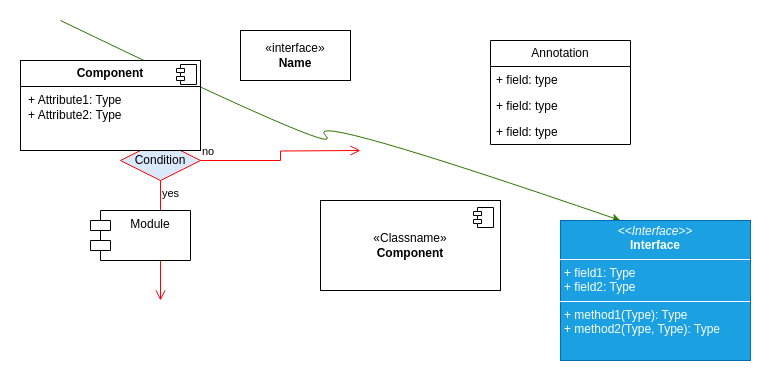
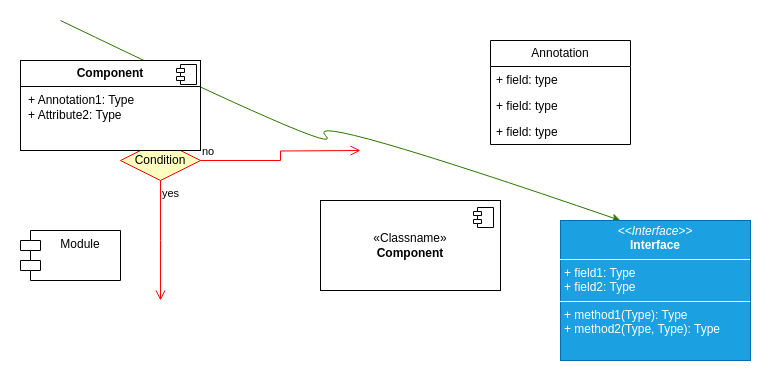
  <mxCell id="0" />
  <mxCell id="1" parent="0" />
  <mxCell id="2" value="" style="curved=1;endArrow=classic;html=1;rounded=0;fillColor=#60a917;strokeColor=#2D7600;" edge="1" parent="1"><mxGeometry width="50" height="50" relative="1" as="geometry"><mxPoint x="60" y="20" as="sourcePoint" /><mxPoint x="620" y="220" as="targetPoint" /><Array as="points"><mxPoint x="350" y="160" /><mxPoint x="300" y="110" /></Array></mxGeometry></mxCell>
- <mxCell id="3" value="Condition" style="rhombus;whiteSpace=wrap;html=1;fontColor=#000000;fillColor=#dae8fc;strokeColor=#ff0000;" vertex="1" parent="1"><mxGeometry x="120" y="140" width="80" height="40" as="geometry" /></mxCell>
+ <mxCell id="3" value="Condition" style="rhombus;whiteSpace=wrap;html=1;fontColor=#000000;fillColor=#ffffc0;strokeColor=#ff0000;" vertex="1" parent="1"><mxGeometry x="120" y="140" width="80" height="40" as="geometry" /></mxCell>
  <mxCell id="4" value="no" style="edgeStyle=orthogonalEdgeStyle;html=1;align=left;verticalAlign=bottom;endArrow=open;endSize=8;strokeColor=#ff0000;rounded=0;" edge="1" source="3" parent="1"><mxGeometry x="-1" relative="1" as="geometry"><mxPoint x="360" y="150" as="targetPoint" /></mxGeometry></mxCell>
  <mxCell id="5" value="yes" style="edgeStyle=orthogonalEdgeStyle;html=1;align=left;verticalAlign=top;endArrow=open;endSize=8;strokeColor=#ff0000;rounded=0;" edge="1" source="3" parent="1"><mxGeometry x="-1" relative="1" as="geometry"><mxPoint x="160" y="300" as="targetPoint" /></mxGeometry></mxCell>
  <mxCell id="6" value="Annotation" style="swimlane;fontStyle=0;childLayout=stackLayout;horizontal=1;startSize=26;fillColor=none;horizontalStack=0;resizeParent=1;resizeParentMax=0;resizeLast=0;collapsible=1;marginBottom=0;whiteSpace=wrap;html=1;" vertex="1" parent="1"><mxGeometry x="490" y="40" width="140" height="104" as="geometry" /></mxCell>
  <mxCell id="7" value="+ field: type" style="text;strokeColor=none;fillColor=none;align=left;verticalAlign=top;spacingLeft=4;spacingRight=4;overflow=hidden;rotatable=0;points=[[0,0.5],[1,0.5]];portConstraint=eastwest;whiteSpace=wrap;html=1;" vertex="1" parent="6"><mxGeometry y="26" width="140" height="26" as="geometry" /></mxCell>
  <mxCell id="8" value="+ field: type" style="text;strokeColor=none;fillColor=none;align=left;verticalAlign=top;spacingLeft=4;spacingRight=4;overflow=hidden;rotatable=0;points=[[0,0.5],[1,0.5]];portConstraint=eastwest;whiteSpace=wrap;html=1;" vertex="1" parent="6"><mxGeometry y="52" width="140" height="26" as="geometry" /></mxCell>
  <mxCell id="9" value="+ field: type" style="text;strokeColor=none;fillColor=none;align=left;verticalAlign=top;spacingLeft=4;spacingRight=4;overflow=hidden;rotatable=0;points=[[0,0.5],[1,0.5]];portConstraint=eastwest;whiteSpace=wrap;html=1;" vertex="1" parent="6"><mxGeometry y="78" width="140" height="26" as="geometry" /></mxCell>
- <mxCell id="10" value="&amp;laquo;interface&amp;raquo;&lt;br&gt;&lt;b&gt;Name&lt;/b&gt;" style="html=1;whiteSpace=wrap;" vertex="1" parent="1"><mxGeometry x="240" y="30" width="110" height="50" as="geometry" /></mxCell>
  <mxCell id="11" value="&amp;laquo;Classname&amp;raquo;&lt;br/&gt;&lt;b&gt;Component&lt;/b&gt;" style="html=1;dropTarget=0;whiteSpace=wrap;" vertex="1" parent="1"><mxGeometry x="320" y="200" width="180" height="90" as="geometry" /></mxCell>
  <mxCell id="12" value="" style="shape=module;jettyWidth=8;jettyHeight=4;" vertex="1" parent="11"><mxGeometry x="1" width="20" height="20" relative="1" as="geometry"><mxPoint x="-27" y="7" as="offset" /></mxGeometry></mxCell>
- <mxCell id="13" value="Module" style="shape=module;align=left;spacingLeft=20;align=center;verticalAlign=top;whiteSpace=wrap;html=1;" vertex="1" parent="1"><mxGeometry x="90" y="210" width="100" height="50" as="geometry" /></mxCell>
- <mxCell id="14" value="&lt;p style=&quot;margin:0px;margin-top:6px;text-align:center;&quot;&gt;&lt;b&gt;Component&lt;/b&gt;&lt;/p&gt;&lt;hr size=&quot;1&quot; style=&quot;border-style:solid;&quot;/&gt;&lt;p style=&quot;margin:0px;margin-left:8px;&quot;&gt;+ Attribute1: Type&lt;br/&gt;+ Attribute2: Type&lt;/p&gt;" style="align=left;overflow=fill;html=1;dropTarget=0;whiteSpace=wrap;" vertex="1" parent="1"><mxGeometry x="20" y="60" width="180" height="90" as="geometry" /></mxCell>
+ <mxCell id="13" value="Module" style="shape=module;align=left;spacingLeft=20;align=center;verticalAlign=top;whiteSpace=wrap;html=1;" vertex="1" parent="1"><mxGeometry x="20" y="230" width="100" height="50" as="geometry" /></mxCell>
+ <mxCell id="14" value="&lt;p style=&quot;margin:0px;margin-top:6px;text-align:center;&quot;&gt;&lt;b&gt;Component&lt;/b&gt;&lt;/p&gt;&lt;hr size=&quot;1&quot; style=&quot;border-style:solid;&quot;/&gt;&lt;p style=&quot;margin:0px;margin-left:8px;&quot;&gt;+ Annotation1: Type&lt;br/&gt;+ Attribute2: Type&lt;/p&gt;" style="align=left;overflow=fill;html=1;dropTarget=0;whiteSpace=wrap;" vertex="1" parent="1"><mxGeometry x="20" y="60" width="180" height="90" as="geometry" /></mxCell>
  <mxCell id="15" value="" style="shape=component;jettyWidth=8;jettyHeight=4;" vertex="1" parent="14"><mxGeometry x="1" width="20" height="20" relative="1" as="geometry"><mxPoint x="-24" y="4" as="offset" /></mxGeometry></mxCell>
  <mxCell id="16" value="&lt;p style=&quot;margin:0px;margin-top:4px;text-align:center;&quot;&gt;&lt;i&gt;&amp;lt;&amp;lt;Interface&amp;gt;&amp;gt;&lt;/i&gt;&lt;br/&gt;&lt;b&gt;Interface&lt;/b&gt;&lt;/p&gt;&lt;hr size=&quot;1&quot; style=&quot;border-style:solid;&quot;/&gt;&lt;p style=&quot;margin:0px;margin-left:4px;&quot;&gt;+ field1: Type&lt;br/&gt;+ field2: Type&lt;/p&gt;&lt;hr size=&quot;1&quot; style=&quot;border-style:solid;&quot;/&gt;&lt;p style=&quot;margin:0px;margin-left:4px;&quot;&gt;+ method1(Type): Type&lt;br/&gt;+ method2(Type, Type): Type&lt;/p&gt;" style="verticalAlign=top;align=left;overflow=fill;html=1;whiteSpace=wrap;fillColor=#1ba1e2;fontColor=#ffffff;strokeColor=#006EAF;gradientColor=none;" vertex="1" parent="1"><mxGeometry x="560" y="220" width="190" height="140" as="geometry" /></mxCell>
